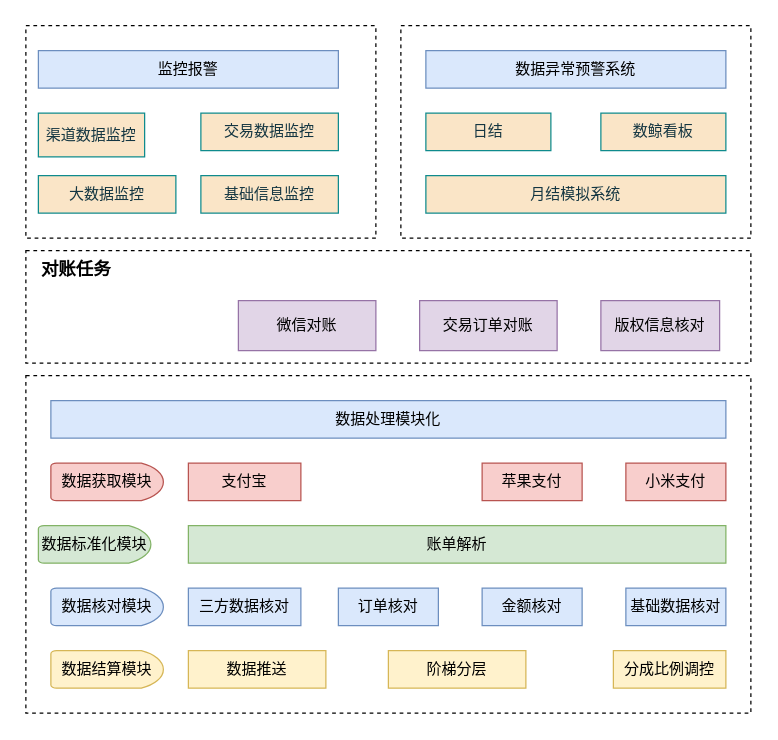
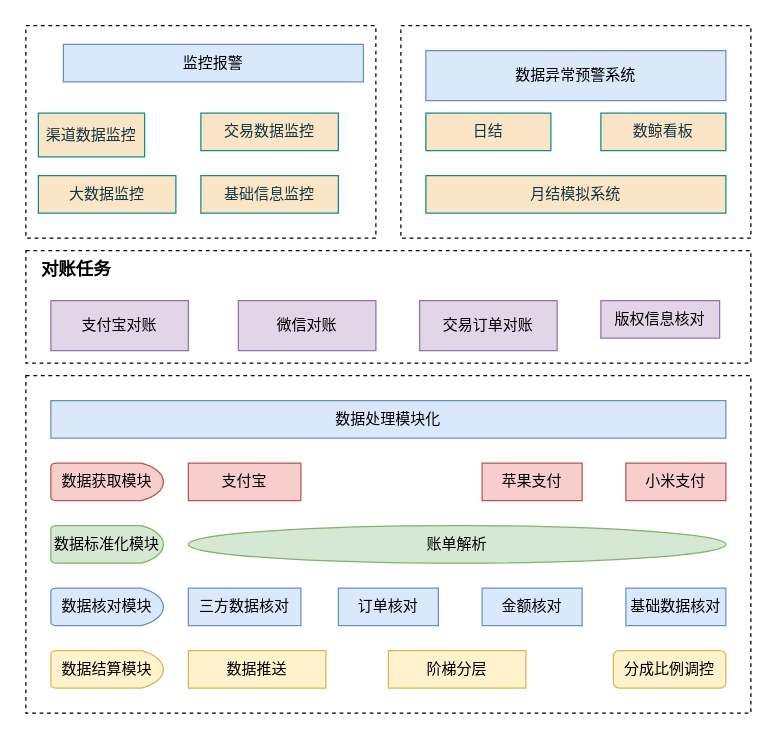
  <mxCell id="0" />
  <mxCell id="1" parent="0" />
  <mxCell id="2" value="" style="rounded=0;whiteSpace=wrap;html=1;dashed=1;" parent="1" vertex="1"><mxGeometry x="320" y="20" width="280" height="170" as="geometry" /></mxCell>
  <mxCell id="3" value="" style="rounded=0;whiteSpace=wrap;html=1;dashed=1;" parent="1" vertex="1"><mxGeometry x="20" y="300" width="580" height="270" as="geometry" /></mxCell>
  <mxCell id="4" value="" style="rounded=0;whiteSpace=wrap;html=1;dashed=1;" parent="1" vertex="1"><mxGeometry x="20" y="20" width="280" height="170" as="geometry" /></mxCell>
  <mxCell id="5" value="渠道数据监控" style="rounded=0;whiteSpace=wrap;html=1;strokeColor=#0F8B8D;fontColor=#143642;fillColor=#FAE5C7;" parent="1" vertex="1"><mxGeometry x="30" y="90" width="85" height="35" as="geometry" /></mxCell>
  <mxCell id="6" value="交易数据监控" style="rounded=0;whiteSpace=wrap;html=1;strokeColor=#0F8B8D;fontColor=#143642;fillColor=#FAE5C7;" parent="1" vertex="1"><mxGeometry x="160" y="90" width="110" height="30" as="geometry" /></mxCell>
  <mxCell id="7" value="大数据监控" style="rounded=0;whiteSpace=wrap;html=1;strokeColor=#0F8B8D;fontColor=#143642;fillColor=#FAE5C7;" parent="1" vertex="1"><mxGeometry x="30" y="140" width="110" height="30" as="geometry" /></mxCell>
  <mxCell id="8" value="基础信息监控" style="rounded=0;whiteSpace=wrap;html=1;strokeColor=#0F8B8D;fontColor=#143642;fillColor=#FAE5C7;" parent="1" vertex="1"><mxGeometry x="160" y="140" width="110" height="30" as="geometry" /></mxCell>
- <mxCell id="9" value="监控报警" style="rounded=0;whiteSpace=wrap;html=1;fillColor=#dae8fc;strokeColor=#6c8ebf;" parent="1" vertex="1"><mxGeometry x="30" y="40" width="240" height="30" as="geometry" /></mxCell>
+ <mxCell id="9" value="监控报警" style="rounded=0;whiteSpace=wrap;html=1;fillColor=#dae8fc;strokeColor=#6c8ebf;" parent="1" vertex="1"><mxGeometry x="50" y="35" width="240" height="30" as="geometry" /></mxCell>
  <mxCell id="10" value="数据处理模块化" style="rounded=0;whiteSpace=wrap;html=1;strokeColor=#6c8ebf;fillColor=#dae8fc;" parent="1" vertex="1"><mxGeometry x="40" y="320" width="540" height="30" as="geometry" /></mxCell>
  <mxCell id="11" value="支付宝" style="rounded=0;whiteSpace=wrap;html=1;strokeColor=#b85450;fillColor=#f8cecc;" parent="1" vertex="1"><mxGeometry x="150" y="370" width="90" height="30" as="geometry" /></mxCell>
  <mxCell id="12" value="苹果支付" style="rounded=0;whiteSpace=wrap;html=1;strokeColor=#b85450;fillColor=#f8cecc;" parent="1" vertex="1"><mxGeometry x="385" y="370" width="80" height="30" as="geometry" /></mxCell>
  <mxCell id="13" value="小米支付" style="rounded=0;whiteSpace=wrap;html=1;strokeColor=#b85450;fillColor=#f8cecc;" parent="1" vertex="1"><mxGeometry x="500" y="370" width="80" height="30" as="geometry" /></mxCell>
- <mxCell id="14" value="账单解析" style="rounded=0;whiteSpace=wrap;html=1;strokeColor=#82b366;fillColor=#d5e8d4;" parent="1" vertex="1"><mxGeometry x="150" y="420" width="430" height="30" as="geometry" /></mxCell>
+ <mxCell id="14" value="账单解析" style="ellipse;whiteSpace=wrap;html=1;strokeColor=#82b366;fillColor=#d5e8d4;" parent="1" vertex="1"><mxGeometry x="150" y="420" width="430" height="30" as="geometry" /></mxCell>
  <mxCell id="15" value="三方数据核对" style="rounded=0;whiteSpace=wrap;html=1;strokeColor=#6c8ebf;fillColor=#dae8fc;" parent="1" vertex="1"><mxGeometry x="150" y="470" width="90" height="30" as="geometry" /></mxCell>
  <mxCell id="16" value="订单核对" style="rounded=0;whiteSpace=wrap;html=1;strokeColor=#6c8ebf;fillColor=#dae8fc;" parent="1" vertex="1"><mxGeometry x="270" y="470" width="80" height="30" as="geometry" /></mxCell>
  <mxCell id="17" value="金额核对" style="rounded=0;whiteSpace=wrap;html=1;strokeColor=#6c8ebf;fillColor=#dae8fc;" parent="1" vertex="1"><mxGeometry x="385" y="470" width="80" height="30" as="geometry" /></mxCell>
  <mxCell id="18" value="基础数据核对" style="rounded=0;whiteSpace=wrap;html=1;strokeColor=#6c8ebf;fillColor=#dae8fc;" parent="1" vertex="1"><mxGeometry x="500" y="470" width="80" height="30" as="geometry" /></mxCell>
  <mxCell id="19" value="阶梯分层" style="rounded=0;whiteSpace=wrap;html=1;strokeColor=#d6b656;fillColor=#fff2cc;" parent="1" vertex="1"><mxGeometry x="310" y="520" width="110" height="30" as="geometry" /></mxCell>
- <mxCell id="20" value="分成比例调控" style="rounded=0;whiteSpace=wrap;html=1;strokeColor=#d6b656;fillColor=#fff2cc;" parent="1" vertex="1"><mxGeometry x="490" y="520" width="90" height="30" as="geometry" /></mxCell>
- <mxCell id="21" value="数据异常预警系统" style="rounded=0;whiteSpace=wrap;html=1;fillColor=#dae8fc;strokeColor=#6c8ebf;" parent="1" vertex="1"><mxGeometry x="340" y="40" width="240" height="30" as="geometry" /></mxCell>
+ <mxCell id="20" value="分成比例调控" style="whiteSpace=wrap;html=1;strokeColor=#d6b656;fillColor=#fff2cc;rounded=1;" parent="1" vertex="1"><mxGeometry x="490" y="520" width="90" height="30" as="geometry" /></mxCell>
+ <mxCell id="21" value="数据异常预警系统" style="rounded=0;whiteSpace=wrap;html=1;fillColor=#dae8fc;strokeColor=#6c8ebf;" parent="1" vertex="1"><mxGeometry x="340" y="40" width="240" height="40" as="geometry" /></mxCell>
  <mxCell id="22" value="日结" style="rounded=0;whiteSpace=wrap;html=1;strokeColor=#0F8B8D;fontColor=#143642;fillColor=#FAE5C7;" parent="1" vertex="1"><mxGeometry x="340" y="90" width="100" height="30" as="geometry" /></mxCell>
  <mxCell id="23" value="数鲸看板" style="rounded=0;whiteSpace=wrap;html=1;strokeColor=#0F8B8D;fontColor=#143642;fillColor=#FAE5C7;" parent="1" vertex="1"><mxGeometry x="480" y="90" width="100" height="30" as="geometry" /></mxCell>
  <mxCell id="24" value="月结模拟系统" style="rounded=0;whiteSpace=wrap;html=1;strokeColor=#0F8B8D;fontColor=#143642;fillColor=#FAE5C7;" parent="1" vertex="1"><mxGeometry x="340" y="140" width="240" height="30" as="geometry" /></mxCell>
  <mxCell id="25" value="数据获取模块" style="strokeWidth=1;html=1;shape=mxgraph.flowchart.delay;whiteSpace=wrap;strokeColor=#b85450;fillColor=#f8cecc;" parent="1" vertex="1"><mxGeometry x="40" y="370" width="90" height="30" as="geometry" /></mxCell>
- <mxCell id="26" value="数据标准化模块" style="strokeWidth=1;html=1;shape=mxgraph.flowchart.delay;whiteSpace=wrap;strokeColor=#82b366;fillColor=#d5e8d4;" parent="1" vertex="1"><mxGeometry x="30" y="420" width="90" height="30" as="geometry" /></mxCell>
+ <mxCell id="26" value="数据标准化模块" style="strokeWidth=1;html=1;shape=mxgraph.flowchart.delay;whiteSpace=wrap;strokeColor=#82b366;fillColor=#d5e8d4;" parent="1" vertex="1"><mxGeometry x="40" y="420" width="90" height="30" as="geometry" /></mxCell>
  <mxCell id="27" value="数据核对模块" style="strokeWidth=1;html=1;shape=mxgraph.flowchart.delay;whiteSpace=wrap;strokeColor=#6c8ebf;fillColor=#dae8fc;" parent="1" vertex="1"><mxGeometry x="40" y="470" width="90" height="30" as="geometry" /></mxCell>
  <mxCell id="28" value="数据结算模块" style="strokeWidth=1;html=1;shape=mxgraph.flowchart.delay;whiteSpace=wrap;strokeColor=#d6b656;fillColor=#fff2cc;" parent="1" vertex="1"><mxGeometry x="40" y="520" width="90" height="30" as="geometry" /></mxCell>
  <mxCell id="29" value="数据推送" style="rounded=0;whiteSpace=wrap;html=1;strokeColor=#d6b656;fillColor=#fff2cc;" parent="1" vertex="1"><mxGeometry x="150" y="520" width="110" height="30" as="geometry" /></mxCell>
  <mxCell id="30" value="" style="rounded=0;whiteSpace=wrap;html=1;dashed=1;" vertex="1" parent="1"><mxGeometry x="20" y="200" width="580" height="90" as="geometry" /></mxCell>
+ <mxCell id="31" value="支付宝对账" style="rounded=0;whiteSpace=wrap;html=1;fillColor=#e1d5e7;strokeColor=#9673a6;" vertex="1" parent="1"><mxGeometry x="40" y="240" width="110" height="40" as="geometry" /></mxCell>
  <mxCell id="32" value="微信对账" style="rounded=0;whiteSpace=wrap;html=1;fillColor=#e1d5e7;strokeColor=#9673a6;" vertex="1" parent="1"><mxGeometry x="190" y="240" width="110" height="40" as="geometry" /></mxCell>
  <mxCell id="33" value="交易订单对账" style="rounded=0;whiteSpace=wrap;html=1;fillColor=#e1d5e7;strokeColor=#9673a6;" vertex="1" parent="1"><mxGeometry x="335" y="240" width="110" height="40" as="geometry" /></mxCell>
- <mxCell id="34" value="版权信息核对" style="rounded=0;whiteSpace=wrap;html=1;fillColor=#e1d5e7;strokeColor=#9673a6;" vertex="1" parent="1"><mxGeometry x="480" y="240" width="95" height="40" as="geometry" /></mxCell>
+ <mxCell id="34" value="版权信息核对" style="rounded=0;whiteSpace=wrap;html=1;fillColor=#e1d5e7;strokeColor=#9673a6;" vertex="1" parent="1"><mxGeometry x="480" y="240" width="95" height="30" as="geometry" /></mxCell>
  <mxCell id="35" value="&lt;b&gt;&lt;font style=&quot;font-size: 14px;&quot;&gt;对账任务&lt;/font&gt;&lt;/b&gt;" style="text;html=1;align=center;verticalAlign=middle;resizable=0;points=[];autosize=1;strokeColor=none;fillColor=none;" vertex="1" parent="1"><mxGeometry x="20" y="200" width="80" height="30" as="geometry" /></mxCell>
